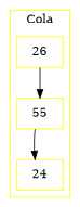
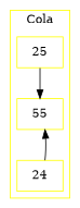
  digraph {
    node [color=yellow shape=box]
-   26
+   26 [label=25]
    n2 [label=55]
    24
    subgraph cluster_1 {
      color=yellow
      label=" Cola "
      26
      n2
      24
    }
    26 -> n2
-   n2 -> 24
+   24 -> n2
  }
